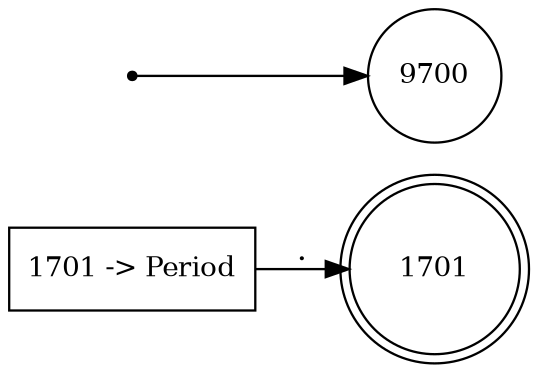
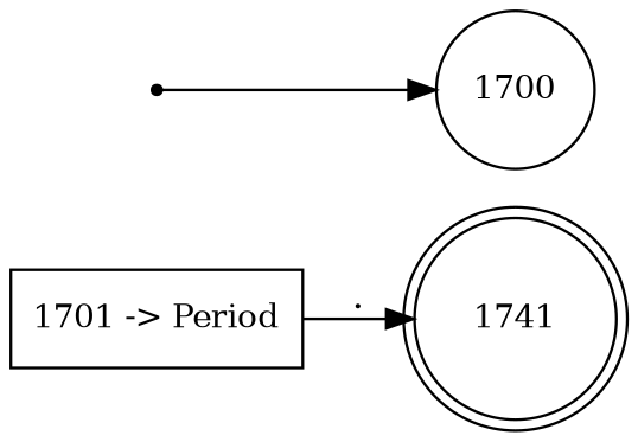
  digraph {
    rankdir=LR
    node [fontsize=12 color=black]
    n1 [label="1701 -> Period" shape=rectangle color=""]
-   n2 [label=1701 shape=doublecircle]
-   n3 [label=9700 shape=circle]
+   n2 [label=1741 shape=doublecircle]
+   n3 [label=1700 shape=circle]
    n4 [label=1701 shape=point]
    n1 -> n2 [label="."]
    n4 -> n3
  }
